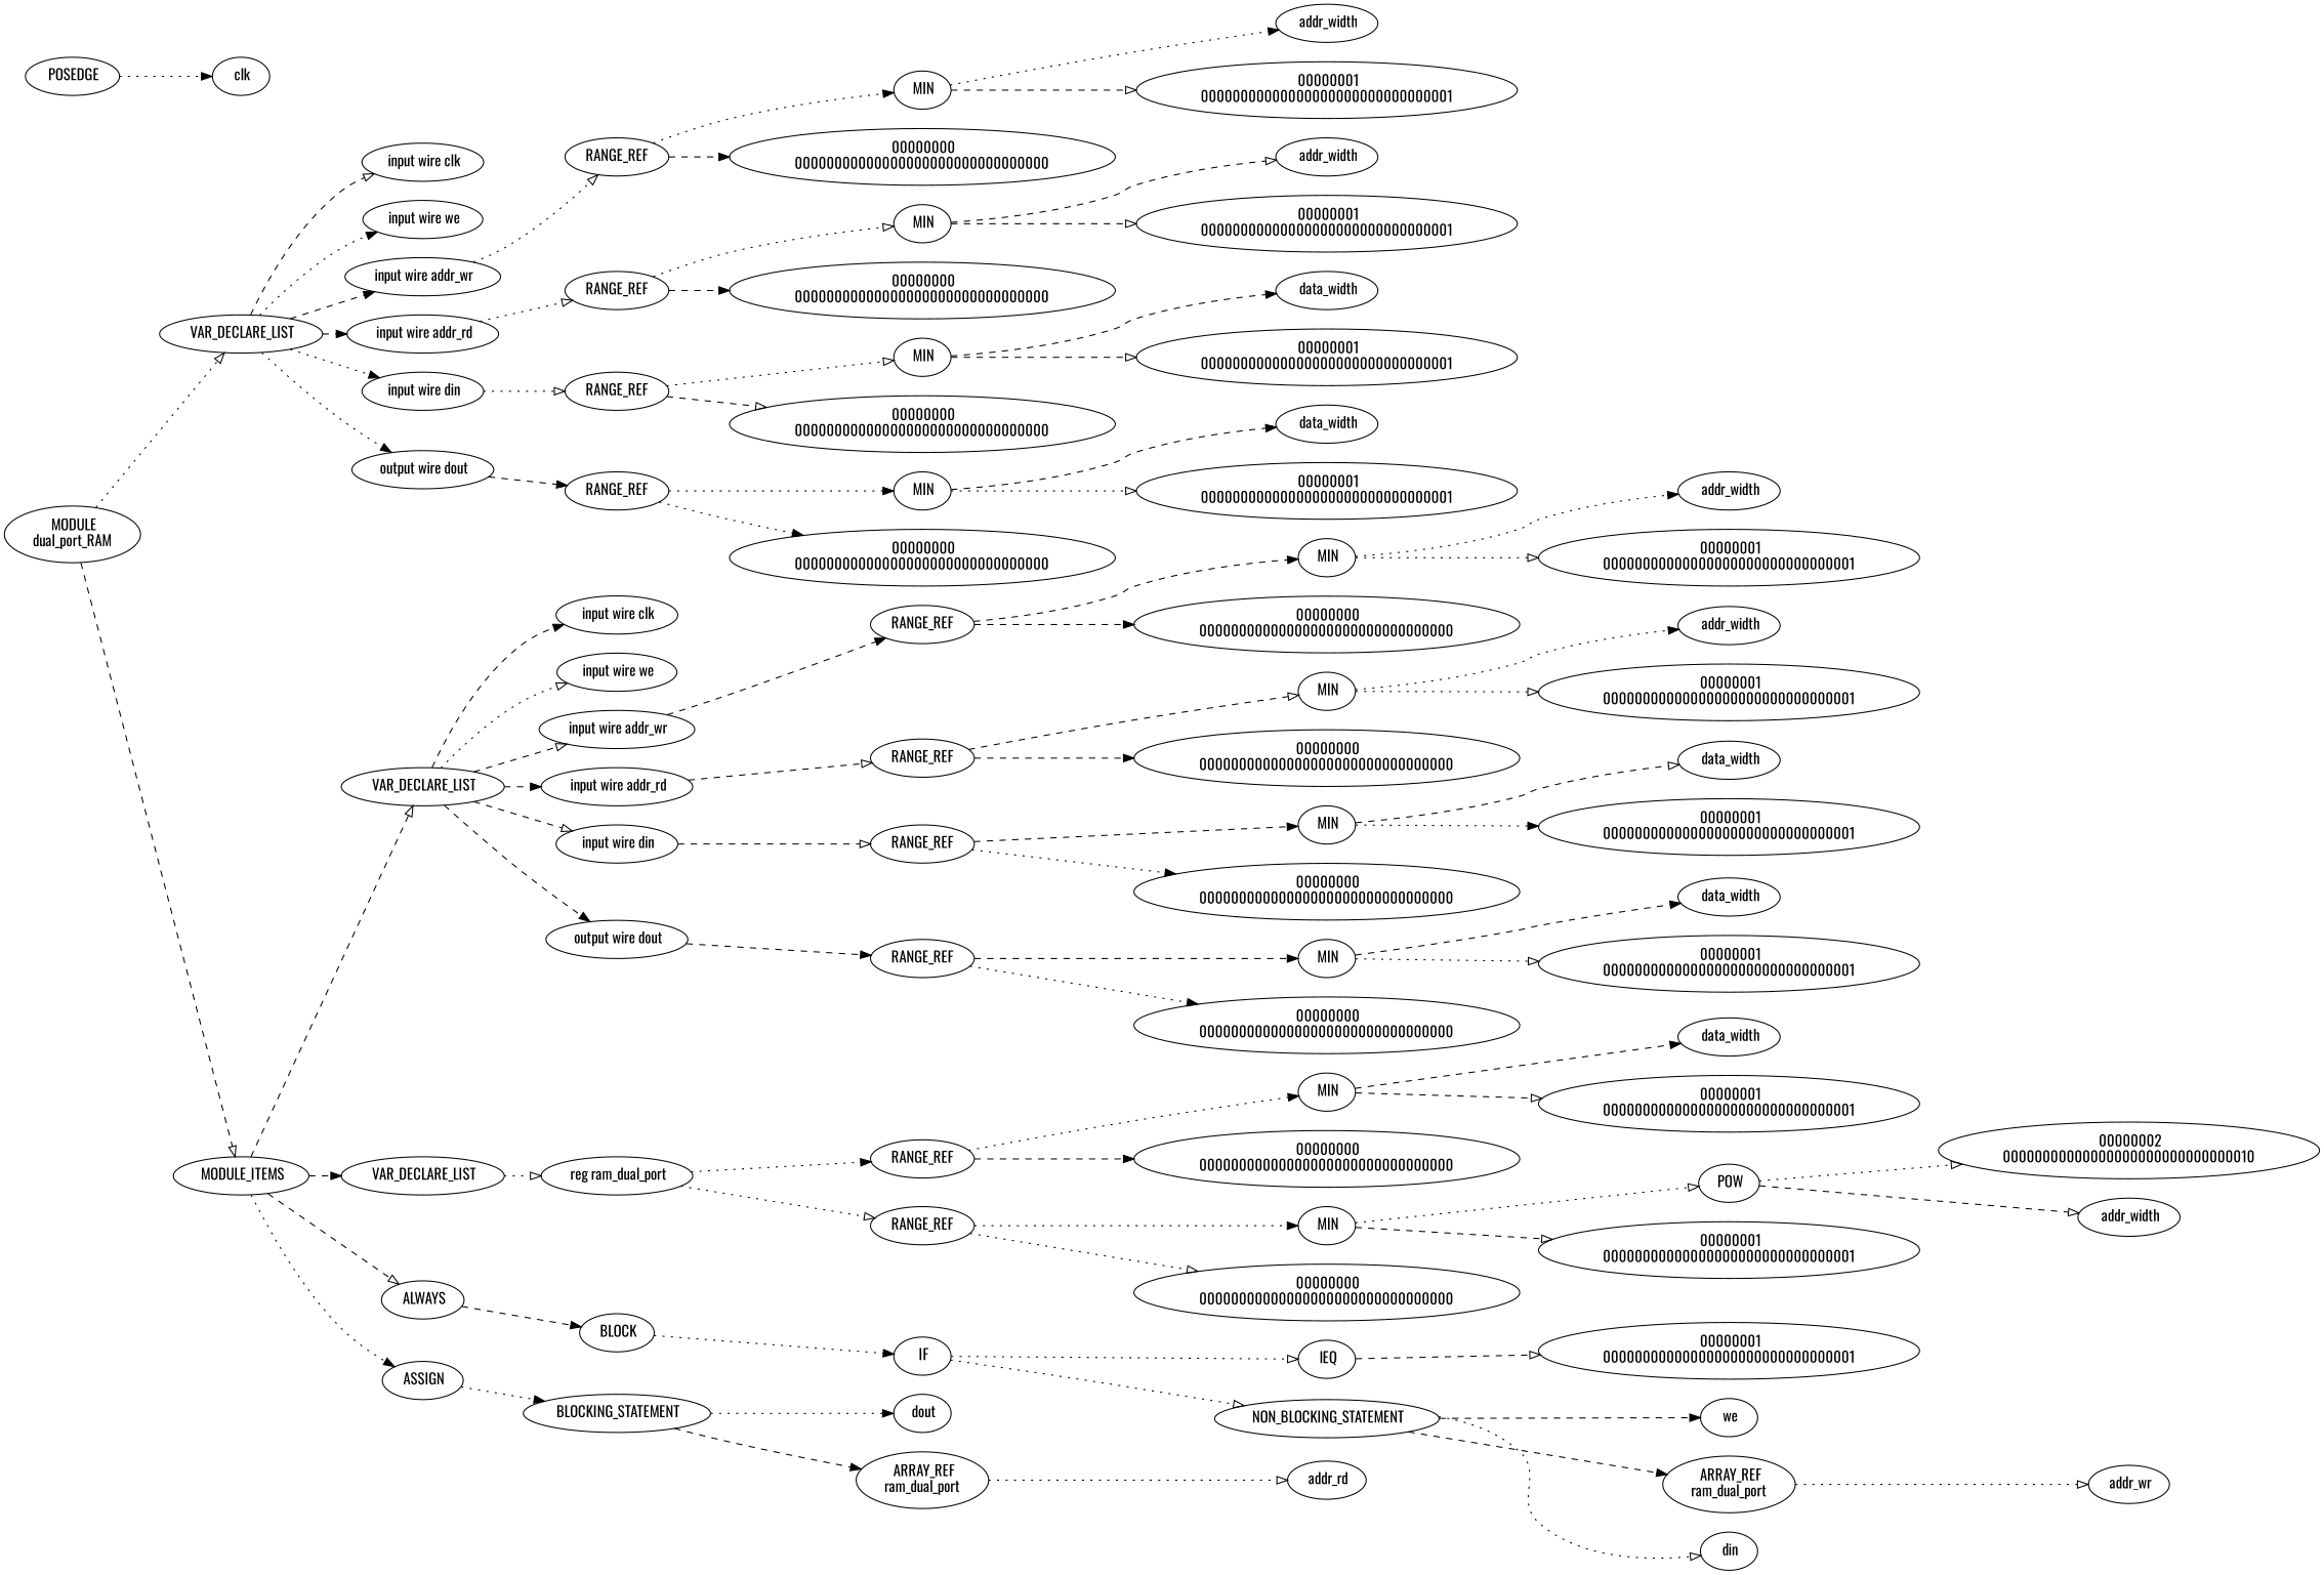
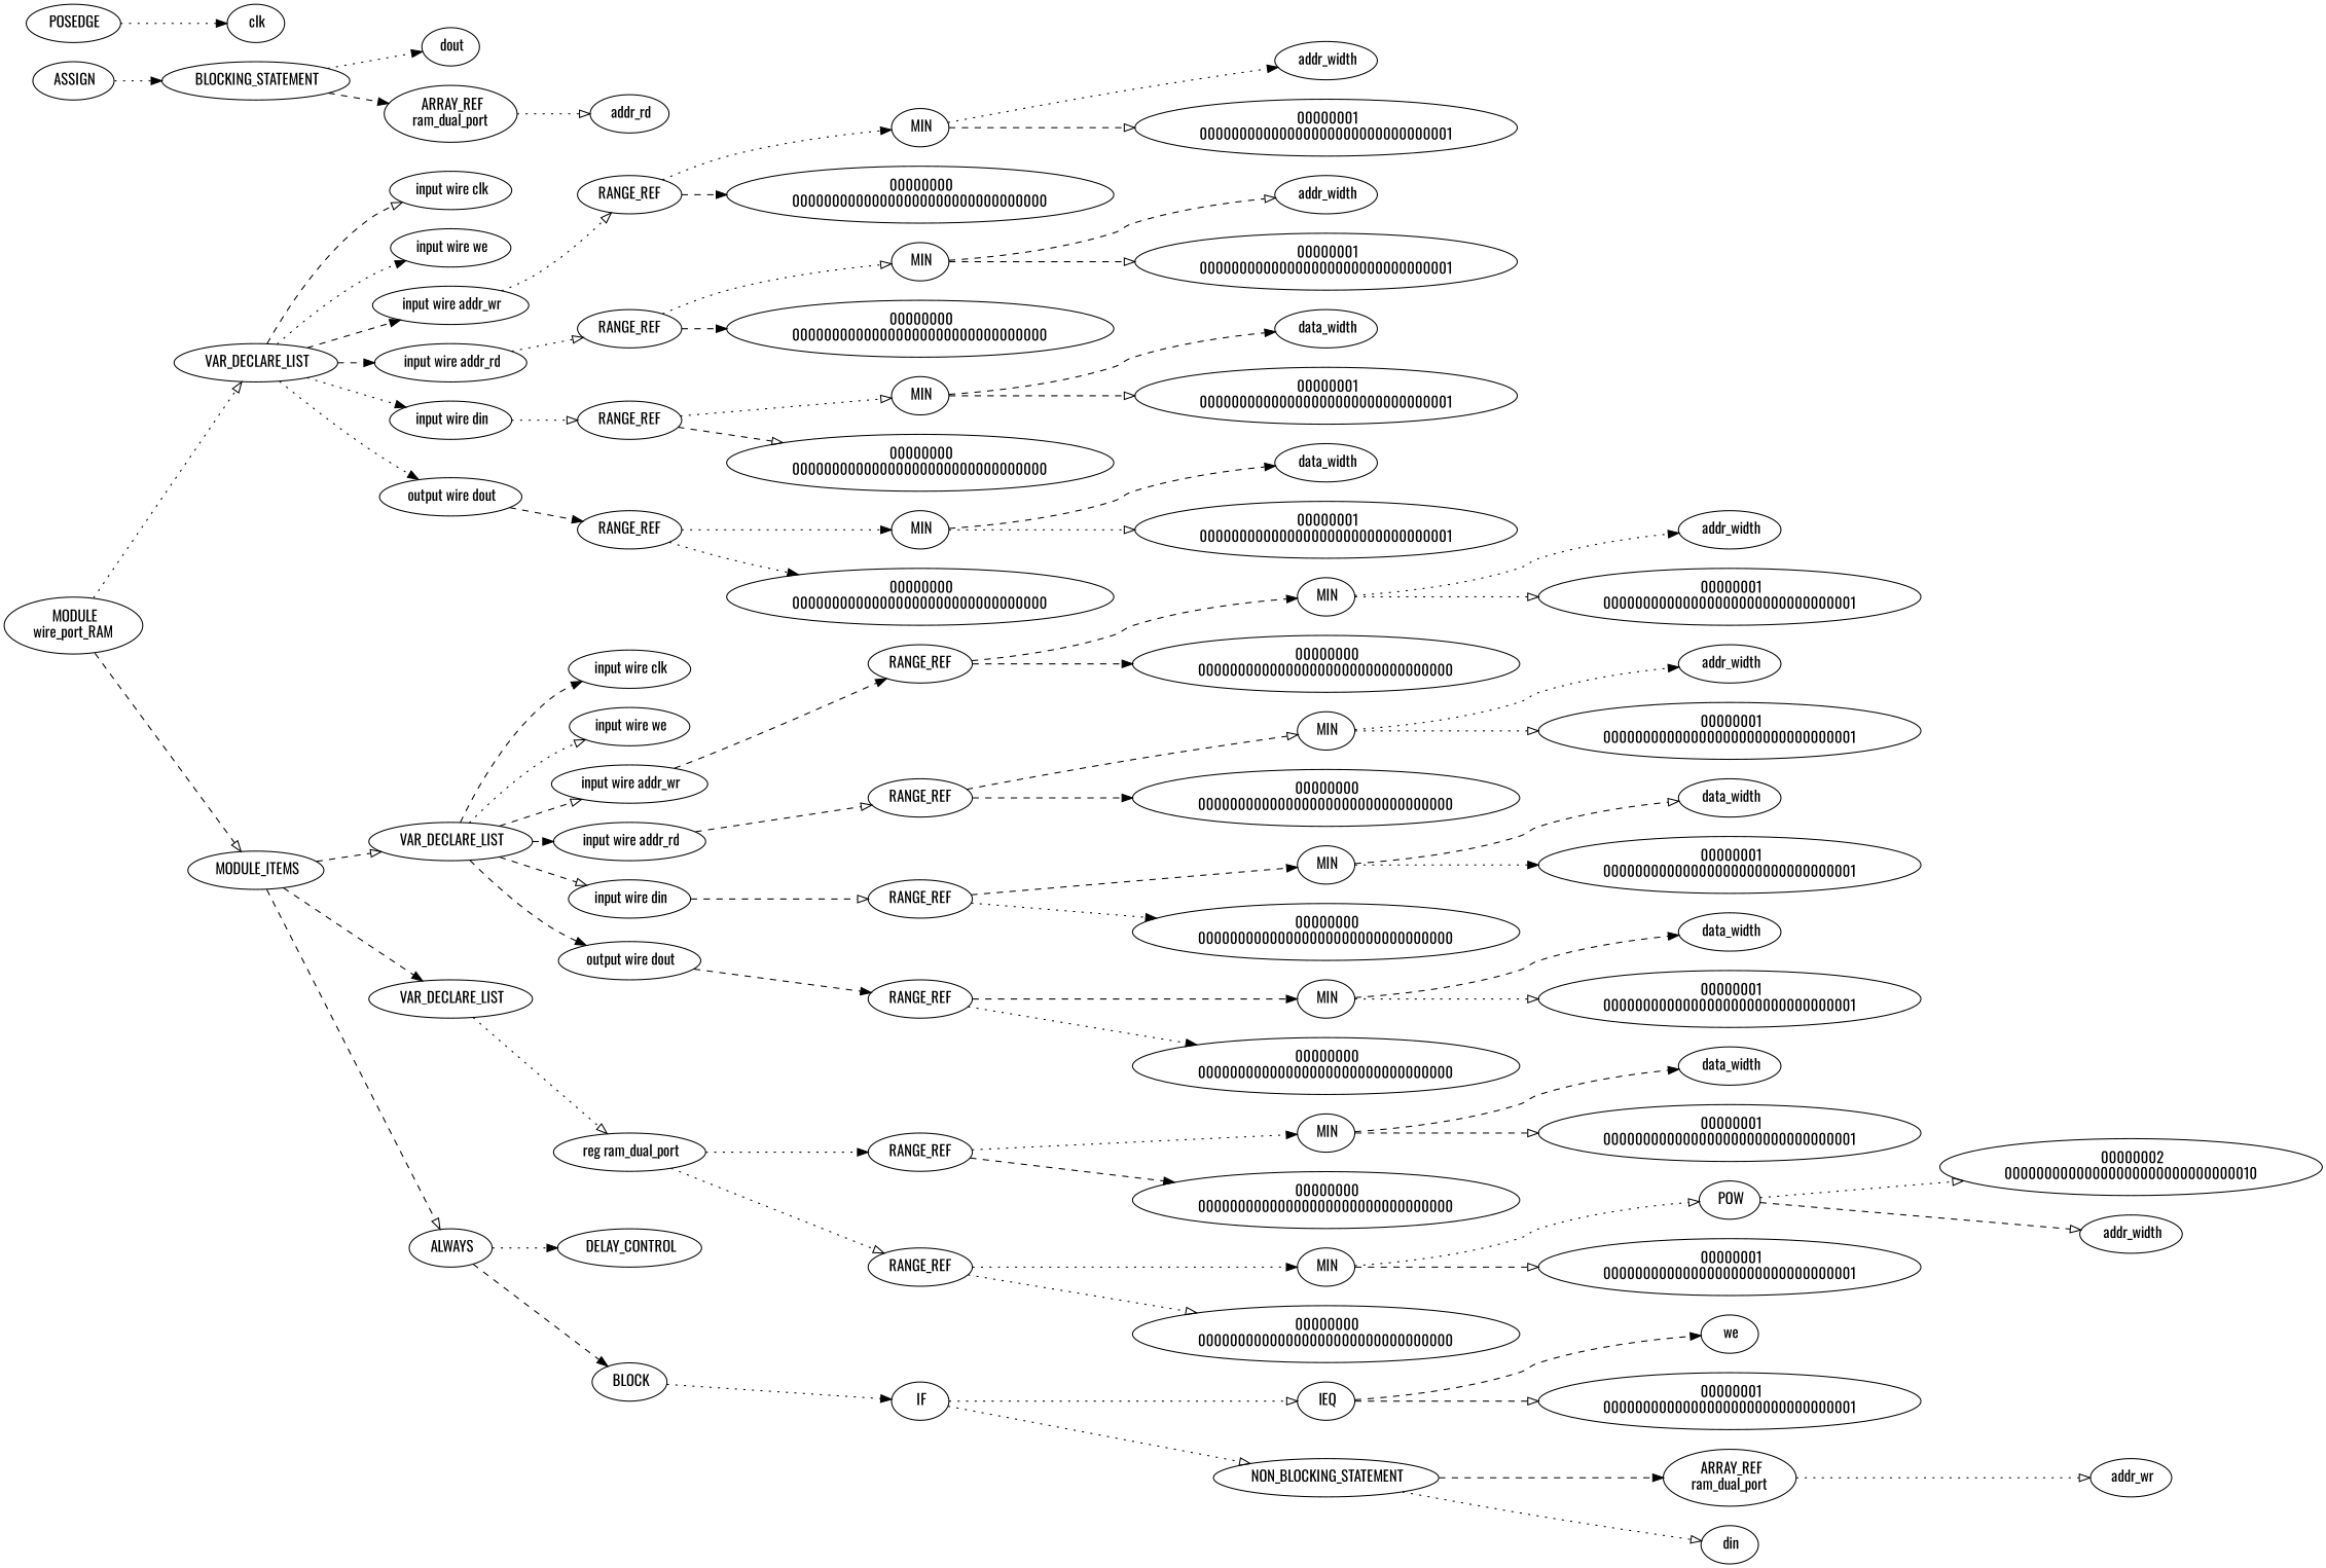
  digraph {
    fontname=Oswald
    rankdir=LR
    ranksep=.25
    node [fontname=Oswald]
    edge [arrowhead=normal fontname=Oswald style=dashed]
-   n1 [label=< MODULE<br/>dual_port_RAM>]
+   n1 [label=< MODULE<br/>wire_port_RAM>]
    n2 [label=< VAR_DECLARE_LIST>]
    n3 [label=< MODULE_ITEMS>]
    n4 [label=< input wire clk>]
    n5 [label=< input wire we>]
    n6 [label=< input wire addr_wr>]
    n7 [label=< input wire addr_rd>]
    n8 [label=< input wire din>]
    n9 [label=< output wire dout>]
    n10 [label=< VAR_DECLARE_LIST>]
    n11 [label=< VAR_DECLARE_LIST>]
    n12 [label=< ALWAYS>]
    n13 [label=< ASSIGN>]
    n14 [label=<RANGE_REF>]
    n15 [label=<RANGE_REF>]
    n16 [label=<RANGE_REF>]
    n17 [label=<RANGE_REF>]
    n18 [label=< MIN>]
    n19 [label=< 00000000<br/>00000000000000000000000000000000>]
    n20 [label=< addr_width>]
    n21 [label=< 00000001<br/>00000000000000000000000000000001>]
    n22 [label=< MIN>]
    n23 [label=< 00000000<br/>00000000000000000000000000000000>]
    n24 [label=< addr_width>]
    n25 [label=< 00000001<br/>00000000000000000000000000000001>]
    n26 [label=< MIN>]
    n27 [label=< 00000000<br/>00000000000000000000000000000000>]
    n28 [label=< data_width>]
    n29 [label=< 00000001<br/>00000000000000000000000000000001>]
    n30 [label=< MIN>]
    n31 [label=< 00000000<br/>00000000000000000000000000000000>]
    n32 [label=< data_width>]
    n33 [label=< 00000001<br/>00000000000000000000000000000001>]
    n34 [label=< input wire clk>]
    n35 [label=< input wire we>]
    n36 [label=< input wire addr_wr>]
    n37 [label=< input wire addr_rd>]
    n38 [label=< input wire din>]
    n39 [label=< output wire dout>]
    n40 [label=< reg ram_dual_port>]
+   n41 [label=< DELAY_CONTROL>]
    n42 [label=< BLOCK>]
    n43 [label=< BLOCKING_STATEMENT>]
    n44 [label=<RANGE_REF>]
    n45 [label=<RANGE_REF>]
    n46 [label=<RANGE_REF>]
    n47 [label=<RANGE_REF>]
    n48 [label=< MIN>]
    n49 [label=< 00000000<br/>00000000000000000000000000000000>]
    n50 [label=< addr_width>]
    n51 [label=< 00000001<br/>00000000000000000000000000000001>]
    n52 [label=< MIN>]
    n53 [label=< 00000000<br/>00000000000000000000000000000000>]
    n54 [label=< addr_width>]
    n55 [label=< 00000001<br/>00000000000000000000000000000001>]
    n56 [label=< MIN>]
    n57 [label=< 00000000<br/>00000000000000000000000000000000>]
    n58 [label=< data_width>]
    n59 [label=< 00000001<br/>00000000000000000000000000000001>]
    n60 [label=< MIN>]
    n61 [label=< 00000000<br/>00000000000000000000000000000000>]
    n62 [label=< data_width>]
    n63 [label=< 00000001<br/>00000000000000000000000000000001>]
    n64 [label=<RANGE_REF>]
    n65 [label=<RANGE_REF>]
    n66 [label=< MIN>]
    n67 [label=< 00000000<br/>00000000000000000000000000000000>]
    n68 [label=< MIN>]
    n69 [label=< 00000000<br/>00000000000000000000000000000000>]
    n70 [label=< data_width>]
    n71 [label=< 00000001<br/>00000000000000000000000000000001>]
    n72 [label=< POW>]
    n73 [label=< 00000001<br/>00000000000000000000000000000001>]
    n74 [label=< 00000002<br/>00000000000000000000000000000010>]
    n75 [label=< addr_width>]
    n76 [label=< IF>]
    n77 [label=< POSEDGE>]
    n78 [label=< clk>]
    n79 [label=< lEQ>]
    n80 [label=< NON_BLOCKING_STATEMENT>]
    n81 [label=< we>]
    n82 [label=< 00000001<br/>00000000000000000000000000000001>]
    n83 [label=< ARRAY_REF<br/>ram_dual_port>]
    n84 [label=< din>]
    n85 [label=< addr_wr>]
    n86 [label=< dout>]
    n87 [label=< ARRAY_REF<br/>ram_dual_port>]
    n88 [label=< addr_rd>]
    n1 -> n2 [arrowhead=onormal style=dotted]
    n1 -> n3 [arrowhead=onormal]
    n2 -> n4 [arrowhead=onormal]
    n2 -> n5 [style=dotted]
    n2 -> n6
    n2 -> n7
    n2 -> n8 [style=dotted]
    n2 -> n9 [style=dotted]
    n3 -> n10 [arrowhead=onormal]
    n3 -> n11
    n3 -> n12 [arrowhead=onormal]
-   n3 -> n13 [style=dotted]
    n6 -> n14 [arrowhead=onormal style=dotted]
    n7 -> n15 [arrowhead=onormal style=dotted]
    n8 -> n16 [arrowhead=onormal style=dotted]
    n9 -> n17
    n10 -> n34
    n10 -> n35 [arrowhead=onormal style=dotted]
    n10 -> n36 [arrowhead=onormal]
    n10 -> n37
    n10 -> n38 [arrowhead=onormal]
    n10 -> n39
    n11 -> n40 [arrowhead=onormal style=dotted]
+   n12 -> n41 [style=dotted]
    n12 -> n42
    n13 -> n43 [style=dotted]
    n14 -> n18 [style=dotted]
    n14 -> n19
    n15 -> n22 [arrowhead=onormal style=dotted]
    n15 -> n23
    n16 -> n26 [arrowhead=onormal style=dotted]
    n16 -> n27 [arrowhead=onormal]
    n17 -> n30 [style=dotted]
    n17 -> n31 [style=dotted]
    n18 -> n20 [style=dotted]
    n18 -> n21 [arrowhead=onormal]
    n22 -> n24 [arrowhead=onormal]
    n22 -> n25 [arrowhead=onormal]
    n26 -> n28
    n26 -> n29 [arrowhead=onormal]
    n30 -> n32
    n30 -> n33 [arrowhead=onormal style=dotted]
    n36 -> n44
    n37 -> n45 [arrowhead=onormal]
    n38 -> n46 [arrowhead=onormal]
    n39 -> n47
    n40 -> n64 [style=dotted]
    n40 -> n65 [arrowhead=onormal style=dotted]
    n42 -> n76 [style=dotted]
    n43 -> n86 [style=dotted]
    n43 -> n87
    n44 -> n48
    n44 -> n49
    n45 -> n52 [arrowhead=onormal]
    n45 -> n53
    n46 -> n56
    n46 -> n57 [style=dotted]
    n47 -> n60
    n47 -> n61 [style=dotted]
    n48 -> n50 [style=dotted]
    n48 -> n51 [arrowhead=onormal style=dotted]
    n52 -> n54 [style=dotted]
    n52 -> n55 [arrowhead=onormal style=dotted]
    n56 -> n58 [arrowhead=onormal]
    n56 -> n59 [style=dotted]
    n60 -> n62
    n60 -> n63 [arrowhead=onormal style=dotted]
    n64 -> n66 [style=dotted]
    n64 -> n67
    n65 -> n68 [style=dotted]
    n65 -> n69 [arrowhead=onormal style=dotted]
    n66 -> n70
    n66 -> n71 [arrowhead=onormal]
    n68 -> n72 [arrowhead=onormal style=dotted]
    n68 -> n73 [arrowhead=onormal]
    n72 -> n74 [arrowhead=onormal style=dotted]
    n72 -> n75 [arrowhead=onormal]
    n76 -> n79 [arrowhead=onormal style=dotted]
    n76 -> n80 [arrowhead=onormal style=dotted]
    n77 -> n78 [style=dotted]
-   n80 -> n81
+   n79 -> n81
    n79 -> n82 [arrowhead=onormal]
    n80 -> n83
    n80 -> n84 [arrowhead=onormal style=dotted]
    n83 -> n85 [arrowhead=onormal style=dotted]
    n87 -> n88 [arrowhead=onormal style=dotted]
  }
